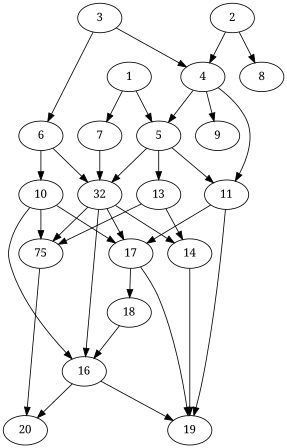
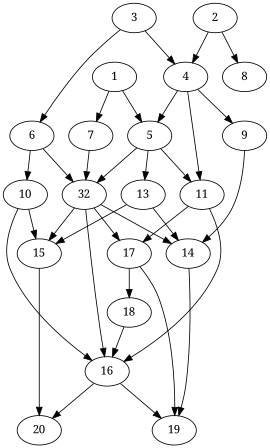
  digraph {
    fontname="Noto Serif"
    node [alpha=0.10 compute_size=782757789696 fontname="Noto Serif" result_size=91136]
    edge [fontname="Noto Serif"]
    1 [compute_size=549755813888 ram=24314064 trans_size=997244]
    5 [alpha=0.18 ram=18623596 result_size=54272 trans_size=109764]
    7 [alpha=0.11 compute_size=614809271406 ram=9382681 result_size=9216 trans_size=818790]
    11 [compute_size=549755813888 ram=47922592 trans_size=364375]
    n5 [alpha=0.02 compute_size=5125070136 label=32 ram=41975820 result_size=74752 trans_size=460821]
    13 [compute_size=885328667600 ram=9965915 trans_size=946040]
    16 [alpha=0.06 compute_size=6141676448 ram=40789860 result_size=74752 trans_size=50610]
    17 [ram=13021147 result_size=54272 trans_size=845817]
    14 [alpha=0.18 compute_size=5280436382 ram=34424396 result_size=74752 trans_size=449251]
-   15 [alpha=0.06 compute_size=231928233984 ram=18592644 result_size=13312 trans_size=865007 label=75]
+   15 [alpha=0.06 compute_size=231928233984 ram=18592644 result_size=13312 trans_size=865007]
    2 [alpha=0.09 compute_size=28991029248 ram=31112782 result_size=29696 trans_size=203653]
    4 [alpha=0.17 compute_size=761022219516 ram=18456142 trans_size=327535]
    8 [alpha=0.12 ram=47363156 result_size=0 trans_size=177653]
    9 [alpha=0.03 compute_size=8589934592 ram=41029936 result_size=70656 trans_size=863078]
    3 [alpha=0.20 compute_size=24208065774 ram=39144796 trans_size=284575]
    6 [alpha=0.18 compute_size=12231417384 ram=20398254 trans_size=744762]
    10 [alpha=0.07 compute_size=5080987124 ram=23114672 result_size=9216 trans_size=799782]
    19 [alpha=0.15 compute_size=6045316147 ram=35651948 result_size=0 trans_size=1032690]
    20 [compute_size=637831091456 ram=5125045 result_size=0 trans_size=443722]
    18 [alpha=0.16 compute_size=8589934592 ram=4527418 result_size=0 trans_size=383469]
    1 -> 5
    1 -> 7
    5 -> 11
    5 -> n5
    5 -> 13
    7 -> n5
-   11 -> 19
+   11 -> 16
    11 -> 17
    n5 -> 16
    n5 -> 17
    n5 -> 14
    n5 -> 15
    13 -> 14
    13 -> 15
    16 -> 19
    16 -> 20
    17 -> 19
    17 -> 18
    14 -> 19
    15 -> 20
    2 -> 4
    2 -> 8
    4 -> 5
    4 -> 11
    4 -> 9
+   9 -> 14
    3 -> 4
    3 -> 6
    6 -> n5
    6 -> 10
    10 -> 16
-   10 -> 17
    10 -> 15
    18 -> 16
  }
